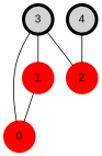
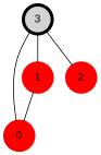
  graph {
    node [color=red fontname=Arial shape=circle style="filled,setlinewidth(4)"]
    n1 [label=0]
    n2 [label=1]
    n3 [label=2]
    n4 [label=3 color=""]
-   n5 [label=4 color=""]
    n2 -- n1
    n4 -- n1
    n4 -- n2
    n4 -- n3
-   n5 -- n3
  }
